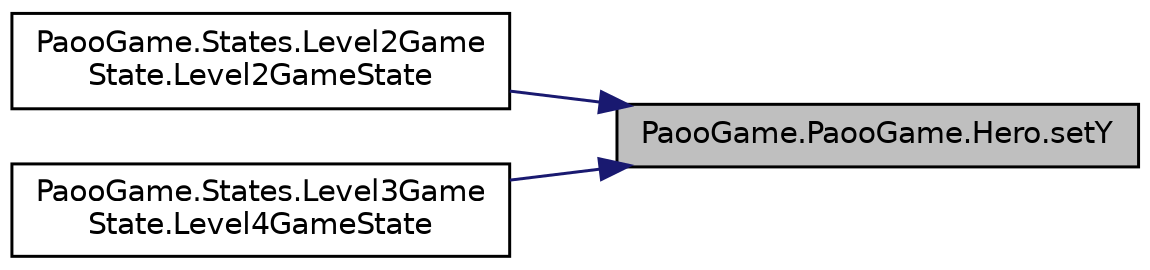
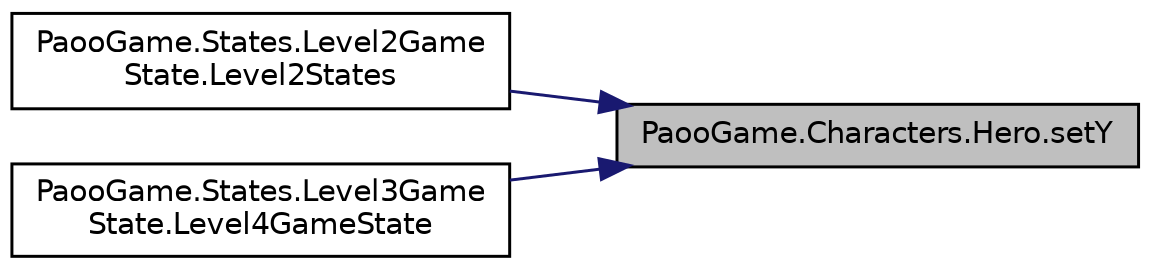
  digraph {
    fontname="DejaVu Sans"
    rankdir=RL
    node [color=black fillcolor=white fontname="DejaVu Sans" fontsize=10 shape=record style=filled]
    edge [color=midnightblue dir=back fontname="DejaVu Sans" fontsize=10 labelfontname=Helvetica labelfontsize=10 style=solid]
-   n1 [fillcolor=grey75 fontcolor=black height=0.2 label="PaooGame.PaooGame.Hero.setY" width=0.4]
-   n2 [height=0.2 label="PaooGame.States.Level2Game\lState.Level2GameState" width=0.4]
+   n1 [fillcolor=grey75 fontcolor=black height=0.2 label="PaooGame.Characters.Hero.setY" width=0.4]
+   n2 [height=0.2 label="PaooGame.States.Level2Game\lState.Level2States" width=0.4]
    n3 [height=0.2 label="PaooGame.States.Level3Game\lState.Level4GameState" width=0.4]
    n1 -> n2
    n1 -> n3
  }
